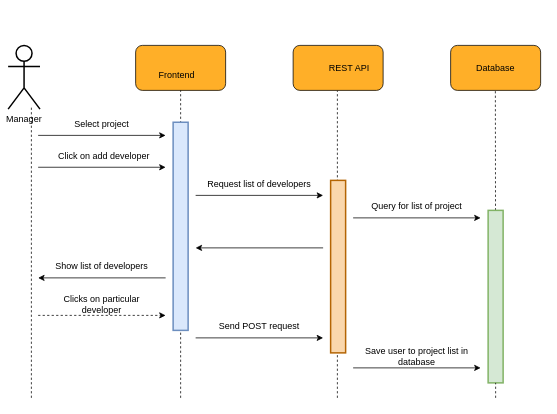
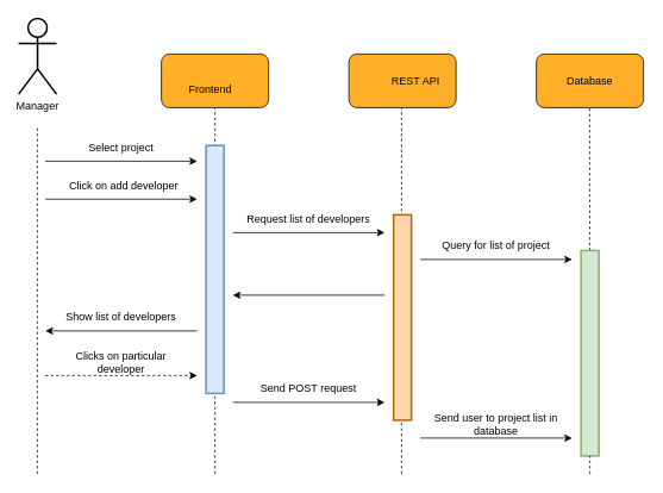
  <mxCell id="0" />
  <mxCell id="1" parent="0" />
  <mxCell id="2" value="" style="endArrow=none;dashed=1;html=1;rounded=0;jumpSize=6;strokeWidth=1;startArrow=none;fontSize=12;" parent="1" edge="1"><mxGeometry width="50" height="50" relative="1" as="geometry"><mxPoint x="449" y="530" as="sourcePoint" /><mxPoint x="449" y="120" as="targetPoint" /></mxGeometry></mxCell>
  <mxCell id="3" value="" style="group;fontSize=12;" parent="1" vertex="1" connectable="0"><mxGeometry x="180" y="60" width="120" height="60" as="geometry" /></mxCell>
  <mxCell id="4" value="" style="rounded=1;whiteSpace=wrap;html=1;fillColor=#FFAF28;fontSize=12;" parent="3" vertex="1"><mxGeometry width="120" height="60" as="geometry" /></mxCell>
  <mxCell id="5" value="&lt;font style=&quot;font-size: 12px;&quot;&gt;Frontend&lt;/font&gt;" style="text;html=1;strokeColor=none;fillColor=none;align=center;verticalAlign=middle;whiteSpace=wrap;rounded=0;fontSize=12;" parent="3" vertex="1"><mxGeometry x="25" y="25" width="60" height="30" as="geometry" /></mxCell>
  <mxCell id="6" value="" style="group;fontSize=12;" parent="1" vertex="1" connectable="0"><mxGeometry x="390" y="60" width="120" height="60" as="geometry" /></mxCell>
  <mxCell id="7" value="" style="rounded=1;whiteSpace=wrap;html=1;fillColor=#FFAF28;fontSize=12;" parent="6" vertex="1"><mxGeometry width="120" height="60" as="geometry" /></mxCell>
  <mxCell id="8" value="&lt;font style=&quot;font-size: 12px;&quot;&gt;REST API&lt;/font&gt;" style="text;html=1;strokeColor=none;fillColor=none;align=center;verticalAlign=middle;whiteSpace=wrap;rounded=0;fontSize=12;" parent="6" vertex="1"><mxGeometry x="45" y="15" width="60" height="30" as="geometry" /></mxCell>
  <mxCell id="9" value="" style="endArrow=none;dashed=1;html=1;rounded=0;entryX=0.5;entryY=1;entryDx=0;entryDy=0;jumpSize=6;strokeWidth=1;fontSize=12;" parent="1" target="4" edge="1"><mxGeometry width="50" height="50" relative="1" as="geometry"><mxPoint x="240" y="530" as="sourcePoint" /><mxPoint x="390" y="40" as="targetPoint" /></mxGeometry></mxCell>
- <mxCell id="10" value="Manager" style="shape=umlActor;verticalLabelPosition=bottom;verticalAlign=top;html=1;outlineConnect=0;rounded=1;strokeWidth=2;fontSize=12;" parent="1" vertex="1"><mxGeometry x="10" y="60" width="42.5" height="85" as="geometry" /></mxCell>
+ <mxCell id="10" value="Manager" style="shape=umlActor;verticalLabelPosition=bottom;verticalAlign=top;html=1;outlineConnect=0;rounded=1;strokeWidth=2;fontSize=12;" parent="1" vertex="1"><mxGeometry x="20" y="20" width="42.5" height="85" as="geometry" /></mxCell>
  <mxCell id="11" value="" style="endArrow=none;dashed=1;html=1;rounded=0;jumpSize=6;strokeWidth=1;fontSize=12;" parent="1" edge="1"><mxGeometry width="50" height="50" relative="1" as="geometry"><mxPoint x="41" y="530" as="sourcePoint" /><mxPoint x="41" y="140" as="targetPoint" /></mxGeometry></mxCell>
  <mxCell id="12" value="" style="group;fontSize=12;" parent="1" vertex="1" connectable="0"><mxGeometry x="600" y="60" width="120" height="60" as="geometry" /></mxCell>
  <mxCell id="13" value="" style="rounded=1;whiteSpace=wrap;html=1;fillColor=#FFAF28;fontSize=12;" parent="12" vertex="1"><mxGeometry width="120" height="60" as="geometry" /></mxCell>
  <mxCell id="14" value="&lt;font style=&quot;font-size: 12px&quot;&gt;Database&lt;/font&gt;" style="text;html=1;strokeColor=none;fillColor=none;align=center;verticalAlign=middle;whiteSpace=wrap;rounded=0;fontSize=12;" parent="12" vertex="1"><mxGeometry x="30" y="15" width="60" height="30" as="geometry" /></mxCell>
  <mxCell id="15" value="" style="endArrow=none;dashed=1;html=1;rounded=0;jumpSize=6;strokeWidth=1;fontSize=12;startArrow=none;" parent="1" edge="1" source="37"><mxGeometry width="50" height="50" relative="1" as="geometry"><mxPoint x="659.66" y="620" as="sourcePoint" /><mxPoint x="659.66" y="120" as="targetPoint" /></mxGeometry></mxCell>
  <mxCell id="16" value="" style="endArrow=classic;html=1;rounded=0;" parent="1" edge="1"><mxGeometry width="50" height="50" relative="1" as="geometry"><mxPoint x="50" y="180" as="sourcePoint" /><mxPoint x="220" y="180" as="targetPoint" /></mxGeometry></mxCell>
  <mxCell id="17" value="Select project" style="text;html=1;strokeColor=none;fillColor=none;align=center;verticalAlign=middle;whiteSpace=wrap;rounded=0;" parent="1" vertex="1"><mxGeometry x="60" y="150" width="150" height="30" as="geometry" /></mxCell>
  <mxCell id="18" value="" style="endArrow=classic;html=1;rounded=0;" parent="1" edge="1"><mxGeometry width="50" height="50" relative="1" as="geometry"><mxPoint x="50" y="222.5" as="sourcePoint" /><mxPoint x="220" y="222.5" as="targetPoint" /></mxGeometry></mxCell>
  <mxCell id="19" value="Click on add developer" style="text;html=1;strokeColor=none;fillColor=none;align=center;verticalAlign=middle;whiteSpace=wrap;rounded=0;" parent="1" vertex="1"><mxGeometry x="62.5" y="192.5" width="150" height="30" as="geometry" /></mxCell>
  <mxCell id="20" value="" style="endArrow=classic;html=1;rounded=0;" parent="1" edge="1"><mxGeometry width="50" height="50" relative="1" as="geometry"><mxPoint x="260" y="260" as="sourcePoint" /><mxPoint x="430" y="260" as="targetPoint" /></mxGeometry></mxCell>
  <mxCell id="21" value="Request list of developers" style="text;html=1;strokeColor=none;fillColor=none;align=center;verticalAlign=middle;whiteSpace=wrap;rounded=0;" parent="1" vertex="1"><mxGeometry x="270" y="230" width="150" height="30" as="geometry" /></mxCell>
  <mxCell id="22" value="" style="endArrow=classic;html=1;rounded=0;" parent="1" edge="1"><mxGeometry width="50" height="50" relative="1" as="geometry"><mxPoint x="470" y="290" as="sourcePoint" /><mxPoint x="640" y="290" as="targetPoint" /></mxGeometry></mxCell>
  <mxCell id="23" value="Query for list of project" style="text;html=1;strokeColor=none;fillColor=none;align=center;verticalAlign=middle;whiteSpace=wrap;rounded=0;" parent="1" vertex="1"><mxGeometry x="480" y="260" width="150" height="30" as="geometry" /></mxCell>
  <mxCell id="24" value="" style="group" parent="1" vertex="1" connectable="0"><mxGeometry x="260" y="300" width="170" height="30" as="geometry" /></mxCell>
  <mxCell id="25" value="" style="endArrow=classic;html=1;rounded=0;" parent="24" edge="1"><mxGeometry width="50" height="50" relative="1" as="geometry"><mxPoint x="170" y="30.0" as="sourcePoint" /><mxPoint y="30.0" as="targetPoint" /></mxGeometry></mxCell>
  <mxCell id="26" value="" style="group" parent="1" vertex="1" connectable="0"><mxGeometry x="50" y="340" width="170" height="30" as="geometry" /></mxCell>
  <mxCell id="27" value="" style="endArrow=classic;html=1;rounded=0;" parent="26" edge="1"><mxGeometry width="50" height="50" relative="1" as="geometry"><mxPoint x="170" y="30.0" as="sourcePoint" /><mxPoint y="30.0" as="targetPoint" /></mxGeometry></mxCell>
  <mxCell id="28" value="Show list of developers" style="text;html=1;strokeColor=none;fillColor=none;align=center;verticalAlign=middle;whiteSpace=wrap;rounded=0;" parent="26" vertex="1"><mxGeometry x="10" width="150" height="30" as="geometry" /></mxCell>
  <mxCell id="29" value="" style="endArrow=classic;html=1;rounded=0;dashed=1;" parent="1" edge="1"><mxGeometry width="50" height="50" relative="1" as="geometry"><mxPoint x="50" y="420" as="sourcePoint" /><mxPoint x="220" y="420" as="targetPoint" /></mxGeometry></mxCell>
  <mxCell id="30" value="Clicks on particular developer" style="text;html=1;strokeColor=none;fillColor=none;align=center;verticalAlign=middle;whiteSpace=wrap;rounded=0;" parent="1" vertex="1"><mxGeometry x="60" y="390" width="150" height="30" as="geometry" /></mxCell>
  <mxCell id="31" value="" style="endArrow=classic;html=1;rounded=0;" parent="1" edge="1"><mxGeometry width="50" height="50" relative="1" as="geometry"><mxPoint x="260" y="450" as="sourcePoint" /><mxPoint x="430" y="450" as="targetPoint" /></mxGeometry></mxCell>
  <mxCell id="32" value="Send POST request" style="text;html=1;strokeColor=none;fillColor=none;align=center;verticalAlign=middle;whiteSpace=wrap;rounded=0;" parent="1" vertex="1"><mxGeometry x="270" y="420" width="150" height="30" as="geometry" /></mxCell>
  <mxCell id="33" value="" style="endArrow=classic;html=1;rounded=0;" parent="1" edge="1"><mxGeometry width="50" height="50" relative="1" as="geometry"><mxPoint x="470" y="490" as="sourcePoint" /><mxPoint x="640" y="490" as="targetPoint" /></mxGeometry></mxCell>
- <mxCell id="34" value="Save user to project list in database" style="text;html=1;strokeColor=none;fillColor=none;align=center;verticalAlign=middle;whiteSpace=wrap;rounded=0;" parent="1" vertex="1"><mxGeometry x="480" y="460" width="150" height="30" as="geometry" /></mxCell>
+ <mxCell id="34" value="Send user to project list in database" style="text;html=1;strokeColor=none;fillColor=none;align=center;verticalAlign=middle;whiteSpace=wrap;rounded=0;" parent="1" vertex="1"><mxGeometry x="480" y="460" width="150" height="30" as="geometry" /></mxCell>
  <mxCell id="35" value="" style="rounded=0;whiteSpace=wrap;html=1;fontSize=12;strokeWidth=2;fillColor=#dae8fc;strokeColor=#6c8ebf;" vertex="1" parent="1"><mxGeometry x="230" y="162.5" width="20" height="277.5" as="geometry" /></mxCell>
  <mxCell id="36" value="" style="rounded=0;whiteSpace=wrap;html=1;fontSize=12;strokeWidth=2;fillColor=#fad7ac;strokeColor=#b46504;" vertex="1" parent="1"><mxGeometry x="440" y="240" width="20" height="230" as="geometry" /></mxCell>
  <mxCell id="37" value="" style="rounded=0;whiteSpace=wrap;html=1;fontSize=12;strokeWidth=2;fillColor=#d5e8d4;strokeColor=#82b366;" vertex="1" parent="1"><mxGeometry x="650" y="280" width="20" height="230" as="geometry" /></mxCell>
  <mxCell id="38" value="" style="endArrow=none;dashed=1;html=1;rounded=0;jumpSize=6;strokeWidth=1;fontSize=12;startArrow=none;" edge="1" parent="1" target="37"><mxGeometry width="50" height="50" relative="1" as="geometry"><mxPoint x="660" y="530" as="sourcePoint" /><mxPoint x="659.66" y="120" as="targetPoint" /></mxGeometry></mxCell>
